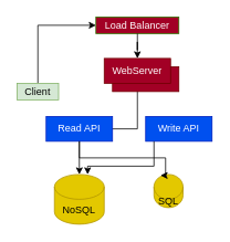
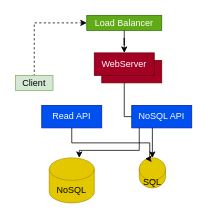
  <mxCell id="0" />
  <mxCell id="1" parent="0" />
- <mxCell id="2" value="" style="edgeStyle=orthogonalEdgeStyle;rounded=0;orthogonalLoop=1;jettySize=auto;html=1;startArrow=classic;startFill=1;endArrow=none;endFill=0;" edge="1" parent="1" source="3" target="12"><mxGeometry relative="1" as="geometry" /></mxCell>
  <mxCell id="3" value="&lt;div&gt;NoSQL&lt;/div&gt;" style="shape=cylinder3;whiteSpace=wrap;html=1;boundedLbl=1;backgroundOutline=1;size=15;fillColor=#e3c800;strokeColor=#B09500;fontColor=#000000;" vertex="1" parent="1"><mxGeometry x="65" y="210" width="60" height="60" as="geometry" /></mxCell>
+ <mxCell id="4" value="" style="edgeStyle=orthogonalEdgeStyle;rounded=0;orthogonalLoop=1;jettySize=auto;html=1;startArrow=classic;startFill=1;endArrow=none;endFill=0;" edge="1" parent="1" source="5" target="12"><mxGeometry relative="1" as="geometry" /></mxCell>
  <mxCell id="5" value="&lt;div&gt;SQL&lt;/div&gt;" style="shape=cylinder3;whiteSpace=wrap;html=1;boundedLbl=1;backgroundOutline=1;size=15;fillColor=#e3c800;strokeColor=#B09500;fontColor=#000000;" vertex="1" parent="1"><mxGeometry x="185" y="210" width="35" height="40" as="geometry" /></mxCell>
- <mxCell id="6" value="" style="edgeStyle=orthogonalEdgeStyle;rounded=0;orthogonalLoop=1;jettySize=auto;html=1;startArrow=classic;startFill=1;endArrow=none;endFill=0;" edge="1" parent="1" source="7" target="13"><mxGeometry relative="1" as="geometry" /></mxCell>
- <mxCell id="7" value="&lt;div&gt;Load Balancer&lt;/div&gt;" style="rounded=0;whiteSpace=wrap;html=1;fillColor=#a20025;strokeColor=#2D7600;fontColor=#ffffff;" vertex="1" parent="1"><mxGeometry x="115" y="20" width="100" height="20" as="geometry" /></mxCell>
+ <mxCell id="6" value="" style="edgeStyle=orthogonalEdgeStyle;rounded=0;orthogonalLoop=1;jettySize=auto;html=1;startArrow=classic;startFill=1;endArrow=none;endFill=0;dashed=1;" edge="1" parent="1" source="7" target="13"><mxGeometry relative="1" as="geometry" /></mxCell>
+ <mxCell id="7" value="&lt;div&gt;Load Balancer&lt;/div&gt;" style="rounded=0;whiteSpace=wrap;html=1;fillColor=#60a917;strokeColor=#2D7600;fontColor=#ffffff;" vertex="1" parent="1"><mxGeometry x="115" y="20" width="100" height="20" as="geometry" /></mxCell>
  <mxCell id="8" value="" style="rounded=0;whiteSpace=wrap;html=1;fillColor=#a20025;strokeColor=#6F0000;fontColor=#ffffff;" vertex="1" parent="1"><mxGeometry x="135" y="80" width="80" height="30" as="geometry" /></mxCell>
  <mxCell id="9" value="&lt;div&gt;Read API&lt;/div&gt;" style="rounded=0;whiteSpace=wrap;html=1;fillColor=#0050ef;strokeColor=#001DBC;fontColor=#ffffff;" vertex="1" parent="1"><mxGeometry x="55" y="140" width="80" height="30" as="geometry" /></mxCell>
- <mxCell id="10" value="&lt;div&gt;Write API&lt;/div&gt;" style="rounded=0;whiteSpace=wrap;html=1;fillColor=#0050ef;strokeColor=#001DBC;fontColor=#ffffff;" vertex="1" parent="1"><mxGeometry x="175" y="140" width="80" height="30" as="geometry" /></mxCell>
+ <mxCell id="10" value="&lt;div&gt;NoSQL API&lt;/div&gt;" style="rounded=0;whiteSpace=wrap;html=1;fillColor=#0050ef;strokeColor=#001DBC;fontColor=#ffffff;" vertex="1" parent="1"><mxGeometry x="175" y="140" width="80" height="30" as="geometry" /></mxCell>
  <mxCell id="11" value="" style="edgeStyle=orthogonalEdgeStyle;rounded=0;orthogonalLoop=1;jettySize=auto;html=1;endArrow=none;endFill=0;startArrow=classic;startFill=1;" edge="1" parent="1" source="12" target="7"><mxGeometry relative="1" as="geometry" /></mxCell>
  <mxCell id="12" value="&lt;div&gt;WebServer&lt;/div&gt;" style="rounded=0;whiteSpace=wrap;html=1;fillColor=#a20025;strokeColor=#6F0000;fontColor=#ffffff;" vertex="1" parent="1"><mxGeometry x="125" y="70" width="80" height="30" as="geometry" /></mxCell>
  <mxCell id="13" value="&lt;div&gt;Client&lt;/div&gt;" style="rounded=0;whiteSpace=wrap;html=1;fillColor=#d5e8d4;strokeColor=#82b366;" vertex="1" parent="1"><mxGeometry x="20" y="100" width="50" height="20" as="geometry" /></mxCell>
  <mxCell id="14" value="" style="edgeStyle=orthogonalEdgeStyle;rounded=0;orthogonalLoop=1;jettySize=auto;html=1;startArrow=classic;startFill=1;endArrow=none;endFill=0;exitX=0.225;exitY=0.03;exitDx=0;exitDy=0;exitPerimeter=0;" edge="1" parent="1" source="5"><mxGeometry relative="1" as="geometry"><mxPoint x="165" y="200" as="sourcePoint" /><mxPoint x="95" y="170" as="targetPoint" /><Array as="points"><mxPoint x="199" y="190" /><mxPoint x="95" y="190" /></Array></mxGeometry></mxCell>
  <mxCell id="15" value="" style="edgeStyle=orthogonalEdgeStyle;rounded=0;orthogonalLoop=1;jettySize=auto;html=1;startArrow=classic;startFill=1;endArrow=none;endFill=0;" edge="1" parent="1"><mxGeometry relative="1" as="geometry"><mxPoint x="105" y="210" as="sourcePoint" /><mxPoint x="185" y="170" as="targetPoint" /><Array as="points"><mxPoint x="105" y="200" /><mxPoint x="185" y="200" /></Array></mxGeometry></mxCell>
